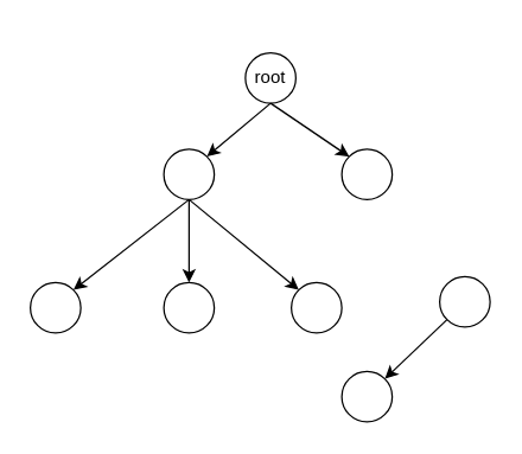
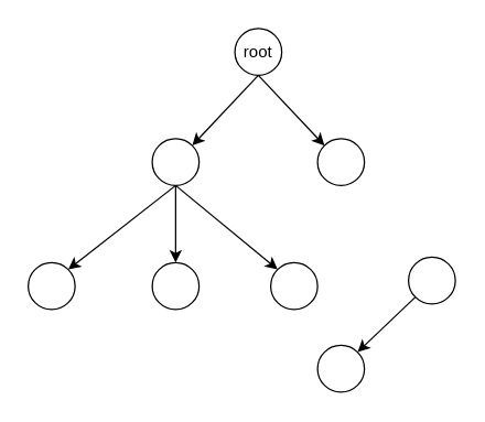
  <mxCell id="0" />
  <mxCell id="1" parent="0" />
- <mxCell id="2" value="root" style="ellipse;whiteSpace=wrap;html=1;aspect=fixed;fillColor=none;" vertex="1" parent="1"><mxGeometry x="165" y="35" width="34" height="34" as="geometry" /></mxCell>
+ <mxCell id="2" value="root" style="ellipse;whiteSpace=wrap;html=1;aspect=fixed;fillColor=none;" vertex="1" parent="1"><mxGeometry x="170" y="20" width="34" height="34" as="geometry" /></mxCell>
  <mxCell id="3" value="" style="ellipse;whiteSpace=wrap;html=1;aspect=fixed;" vertex="1" parent="1"><mxGeometry x="110" y="100" width="34" height="34" as="geometry" /></mxCell>
  <mxCell id="4" value="" style="ellipse;whiteSpace=wrap;html=1;aspect=fixed;" vertex="1" parent="1"><mxGeometry x="230" y="100" width="34" height="34" as="geometry" /></mxCell>
  <mxCell id="5" value="" style="ellipse;whiteSpace=wrap;html=1;aspect=fixed;" vertex="1" parent="1"><mxGeometry x="20" y="190" width="34" height="34" as="geometry" /></mxCell>
  <mxCell id="6" value="" style="ellipse;whiteSpace=wrap;html=1;aspect=fixed;" vertex="1" parent="1"><mxGeometry x="110" y="190" width="34" height="34" as="geometry" /></mxCell>
  <mxCell id="7" value="" style="ellipse;whiteSpace=wrap;html=1;aspect=fixed;" vertex="1" parent="1"><mxGeometry x="196" y="190" width="34" height="34" as="geometry" /></mxCell>
  <mxCell id="8" value="" style="ellipse;whiteSpace=wrap;html=1;aspect=fixed;" vertex="1" parent="1"><mxGeometry x="296" y="186" width="34" height="34" as="geometry" /></mxCell>
  <mxCell id="9" value="" style="ellipse;whiteSpace=wrap;html=1;aspect=fixed;" vertex="1" parent="1"><mxGeometry x="230" y="250" width="34" height="34" as="geometry" /></mxCell>
  <mxCell id="10" value="" style="endArrow=classic;html=1;exitX=0.5;exitY=1;exitDx=0;exitDy=0;entryX=1;entryY=0;entryDx=0;entryDy=0;" edge="1" parent="1" source="2" target="3"><mxGeometry width="50" height="50" relative="1" as="geometry"><mxPoint x="180" y="340" as="sourcePoint" /><mxPoint x="230" y="290" as="targetPoint" /></mxGeometry></mxCell>
  <mxCell id="11" value="" style="endArrow=classic;html=1;entryX=0;entryY=0;entryDx=0;entryDy=0;exitX=0.5;exitY=1;exitDx=0;exitDy=0;" edge="1" parent="1" source="2" target="4"><mxGeometry width="50" height="50" relative="1" as="geometry"><mxPoint x="187" y="60" as="sourcePoint" /><mxPoint x="149.021" y="114.979" as="targetPoint" /></mxGeometry></mxCell>
  <mxCell id="12" value="" style="endArrow=classic;html=1;exitX=0.5;exitY=1;exitDx=0;exitDy=0;entryX=1;entryY=0;entryDx=0;entryDy=0;" edge="1" parent="1" source="3" target="5"><mxGeometry width="50" height="50" relative="1" as="geometry"><mxPoint x="90" y="140" as="sourcePoint" /><mxPoint x="40" y="190" as="targetPoint" /></mxGeometry></mxCell>
  <mxCell id="13" value="" style="endArrow=classic;html=1;exitX=0.5;exitY=1;exitDx=0;exitDy=0;entryX=0.5;entryY=0;entryDx=0;entryDy=0;" edge="1" parent="1" source="3" target="6"><mxGeometry width="50" height="50" relative="1" as="geometry"><mxPoint x="106.979" y="136.021" as="sourcePoint" /><mxPoint x="41.021" y="201.979" as="targetPoint" /></mxGeometry></mxCell>
  <mxCell id="14" value="" style="endArrow=classic;html=1;entryX=0;entryY=0;entryDx=0;entryDy=0;exitX=0.5;exitY=1;exitDx=0;exitDy=0;" edge="1" parent="1" source="3" target="7"><mxGeometry width="50" height="50" relative="1" as="geometry"><mxPoint x="130" y="140" as="sourcePoint" /><mxPoint x="137" y="200" as="targetPoint" /></mxGeometry></mxCell>
  <mxCell id="15" value="" style="endArrow=classic;html=1;exitX=0;exitY=1;exitDx=0;exitDy=0;entryX=1;entryY=0;entryDx=0;entryDy=0;" edge="1" parent="1" source="8" target="9"><mxGeometry width="50" height="50" relative="1" as="geometry"><mxPoint x="180" y="340" as="sourcePoint" /><mxPoint x="230" y="290" as="targetPoint" /></mxGeometry></mxCell>
